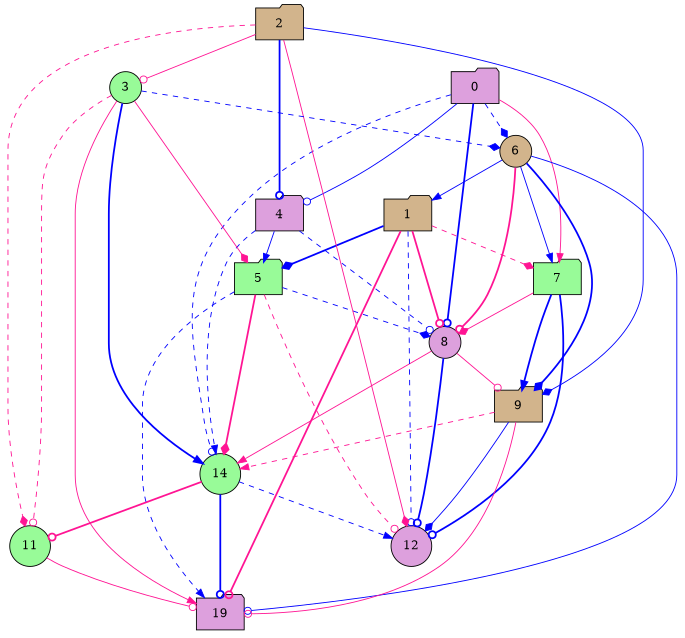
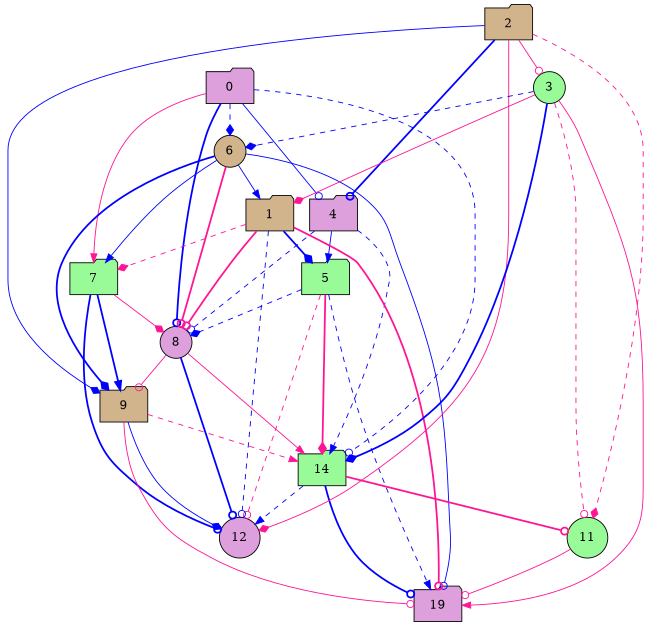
  digraph {
    node [fillcolor=plum shape=folder style=filled]
    edge [arrowhead=odot color=blue style=solid]
    0
    4
    6 [fillcolor=tan shape=circle]
    7 [fillcolor=palegreen]
    8 [shape=circle]
-   14 [fillcolor=palegreen shape=circle]
+   14 [fillcolor=palegreen]
    5 [fillcolor=palegreen]
    1 [fillcolor=tan]
    n9 [label=19]
    9 [fillcolor=tan]
    12 [shape=circle]
    11 [fillcolor=palegreen shape=circle]
    2 [fillcolor=tan]
    3 [fillcolor=palegreen shape=circle]
    0 -> 4
    0 -> 6 [arrowhead=diamond style=dashed]
    0 -> 7 [arrowhead=normal color=deeppink]
    0 -> 8 [style=bold]
    0 -> 14 [style=dashed]
    4 -> 8 [style=dashed]
    4 -> 14 [arrowhead=normal style=dashed]
    4 -> 5 [arrowhead=normal]
    6 -> 7 [arrowhead=normal]
    6 -> 8 [color=deeppink style=bold]
    6 -> 1 [arrowhead=normal]
    6 -> n9
    6 -> 9 [arrowhead=diamond style=bold]
    7 -> 8 [arrowhead=diamond color=deeppink]
    7 -> 9 [arrowhead=normal style=bold]
    7 -> 12 [style=bold]
    8 -> 14 [arrowhead=normal color=deeppink]
    8 -> 9 [color=deeppink]
    8 -> 12 [style=bold]
    14 -> n9 [style=bold]
    14 -> 12 [arrowhead=normal style=dashed]
    14 -> 11 [color=deeppink style=bold]
    5 -> 8 [arrowhead=diamond style=dashed]
    5 -> 14 [arrowhead=diamond color=deeppink style=bold]
    5 -> n9 [arrowhead=normal style=dashed]
    5 -> 12 [color=deeppink style=dashed]
    1 -> 7 [arrowhead=diamond color=deeppink style=dashed]
    1 -> 8 [color=deeppink style=bold]
    1 -> 5 [arrowhead=diamond style=bold]
    1 -> n9 [color=deeppink style=bold]
    1 -> 12 [style=dashed]
    9 -> 14 [arrowhead=normal color=deeppink style=dashed]
    9 -> n9 [color=deeppink]
    9 -> 12 [arrowhead=diamond]
    11 -> n9 [color=deeppink]
    2 -> 4 [style=bold]
    2 -> 9 [arrowhead=diamond]
    2 -> 12 [arrowhead=diamond color=deeppink]
    2 -> 11 [arrowhead=diamond color=deeppink style=dashed]
    2 -> 3 [color=deeppink]
    3 -> 6 [arrowhead=diamond style=dashed]
-   3 -> 14 [arrowhead=normal style=bold]
-   3 -> 5 [arrowhead=diamond color=deeppink]
+   3 -> 14 [arrowhead=diamond style=bold]
+   3 -> 1 [arrowhead=diamond color=deeppink]
    3 -> n9 [arrowhead=normal color=deeppink]
    3 -> 11 [color=deeppink style=dashed]
  }
